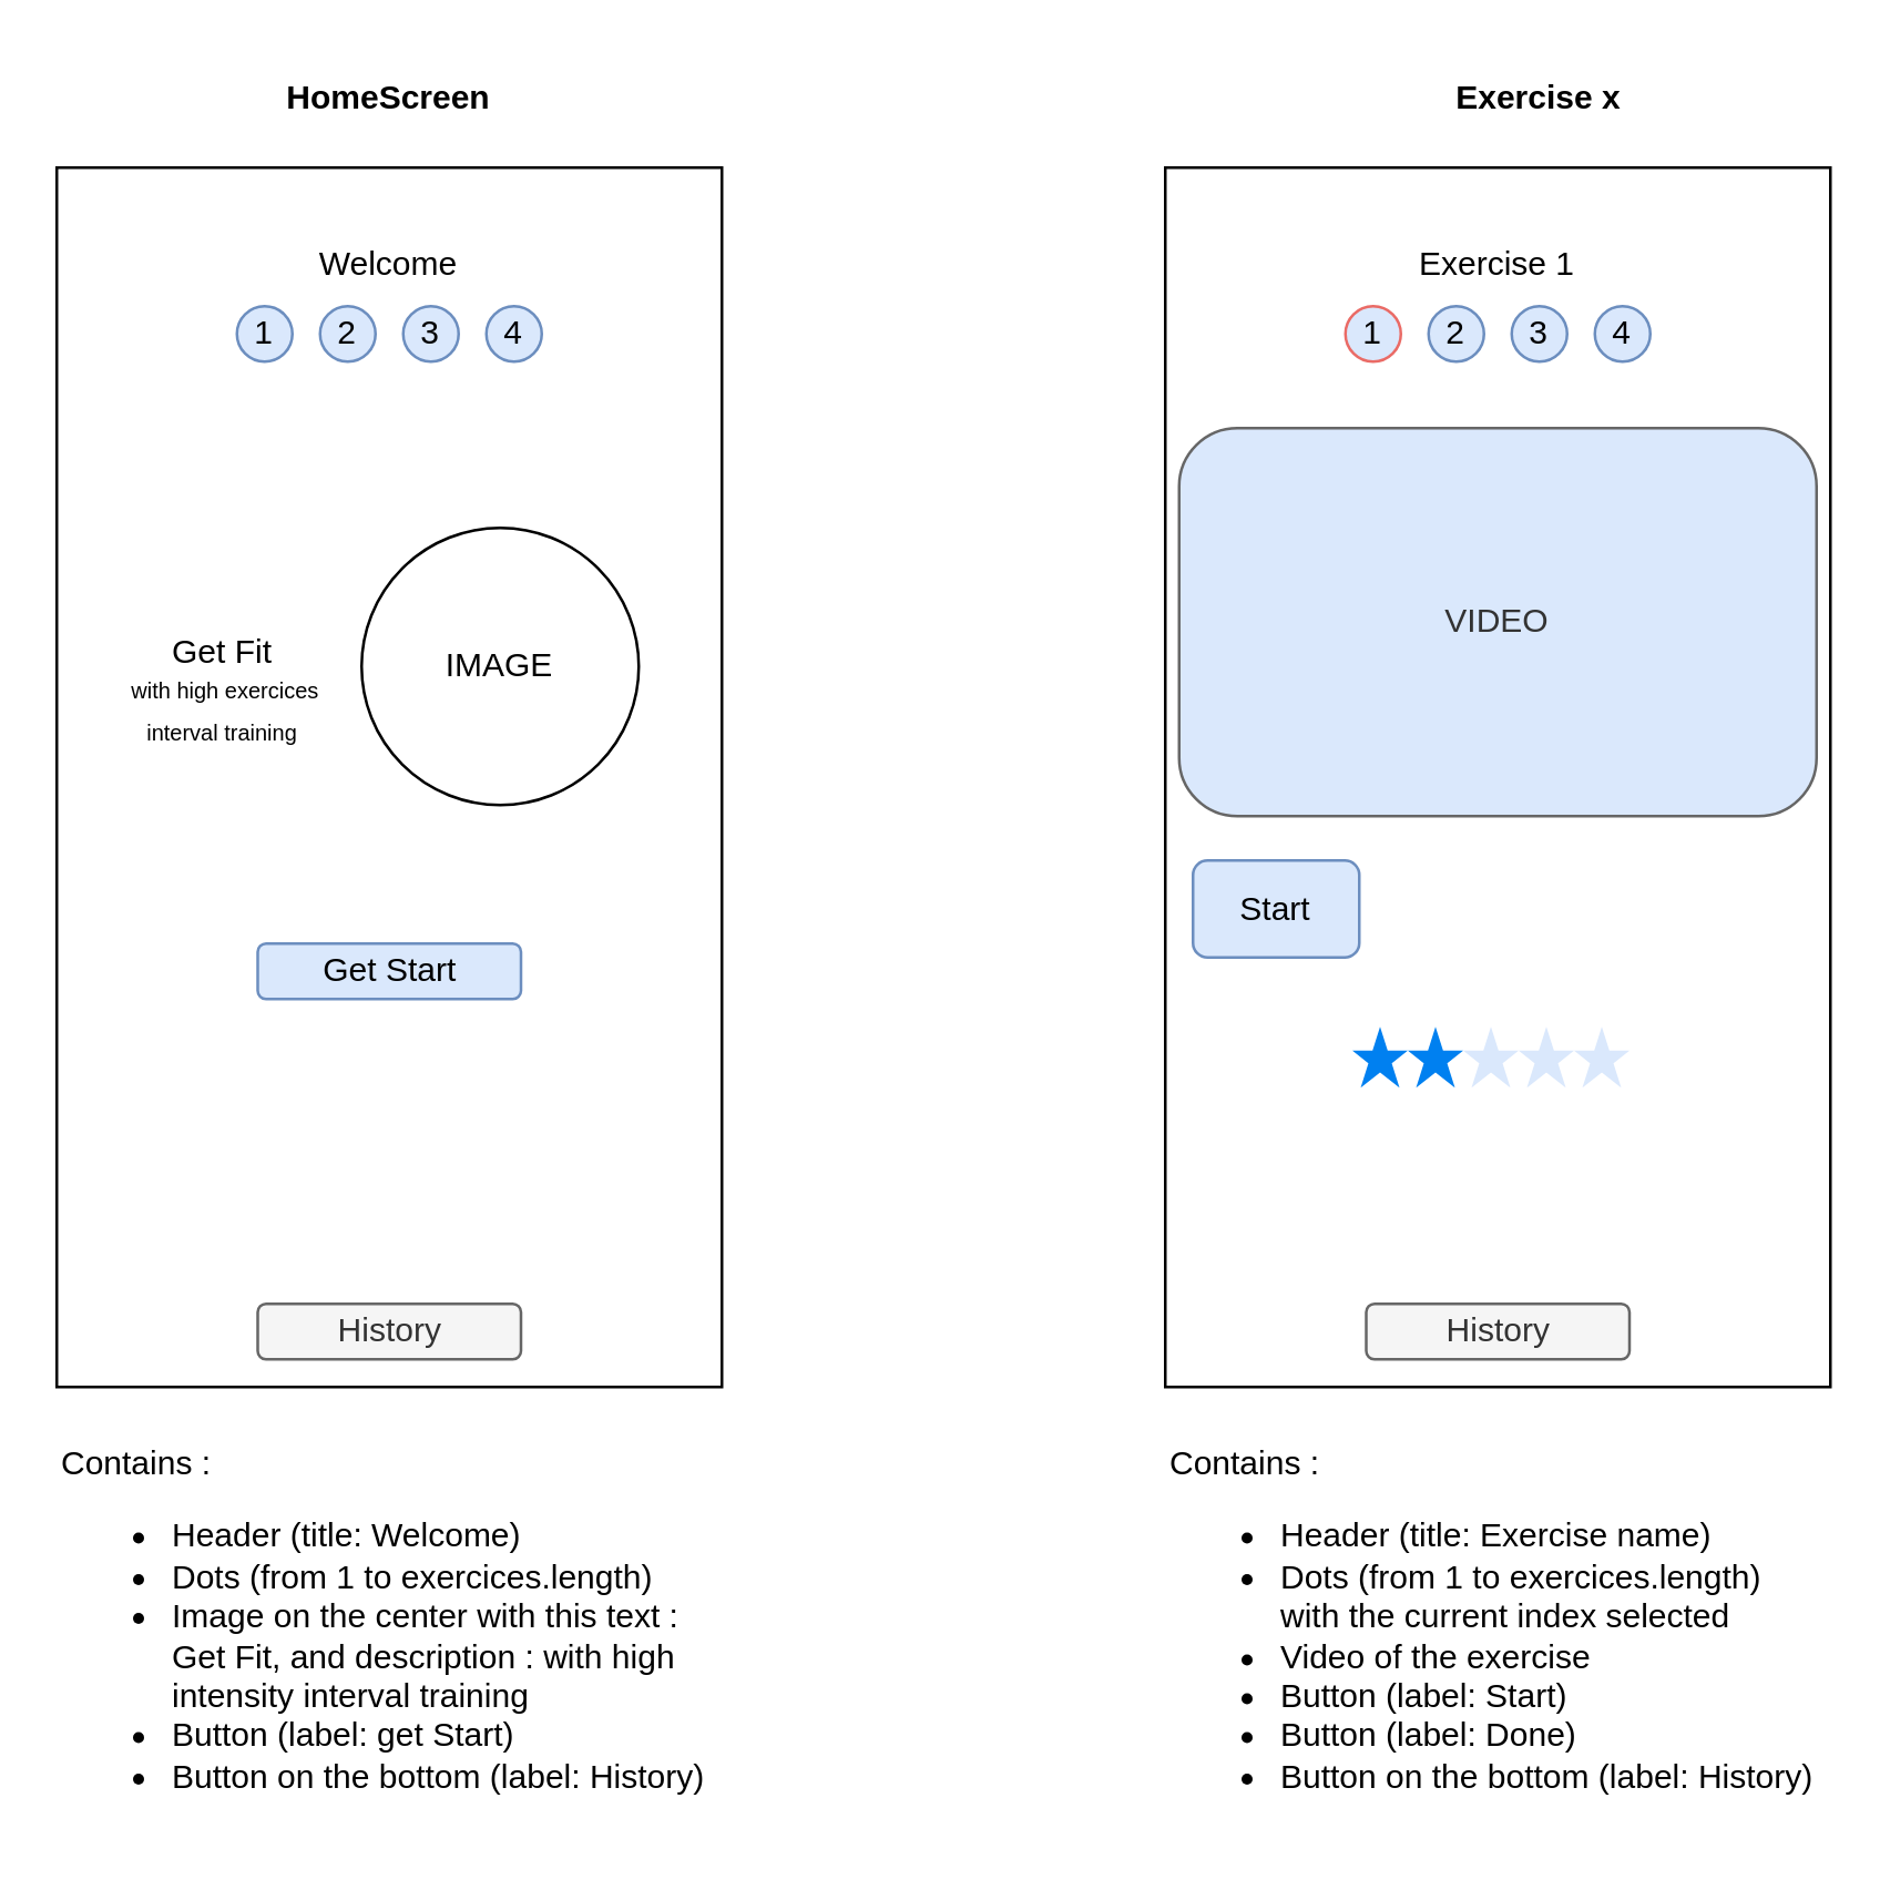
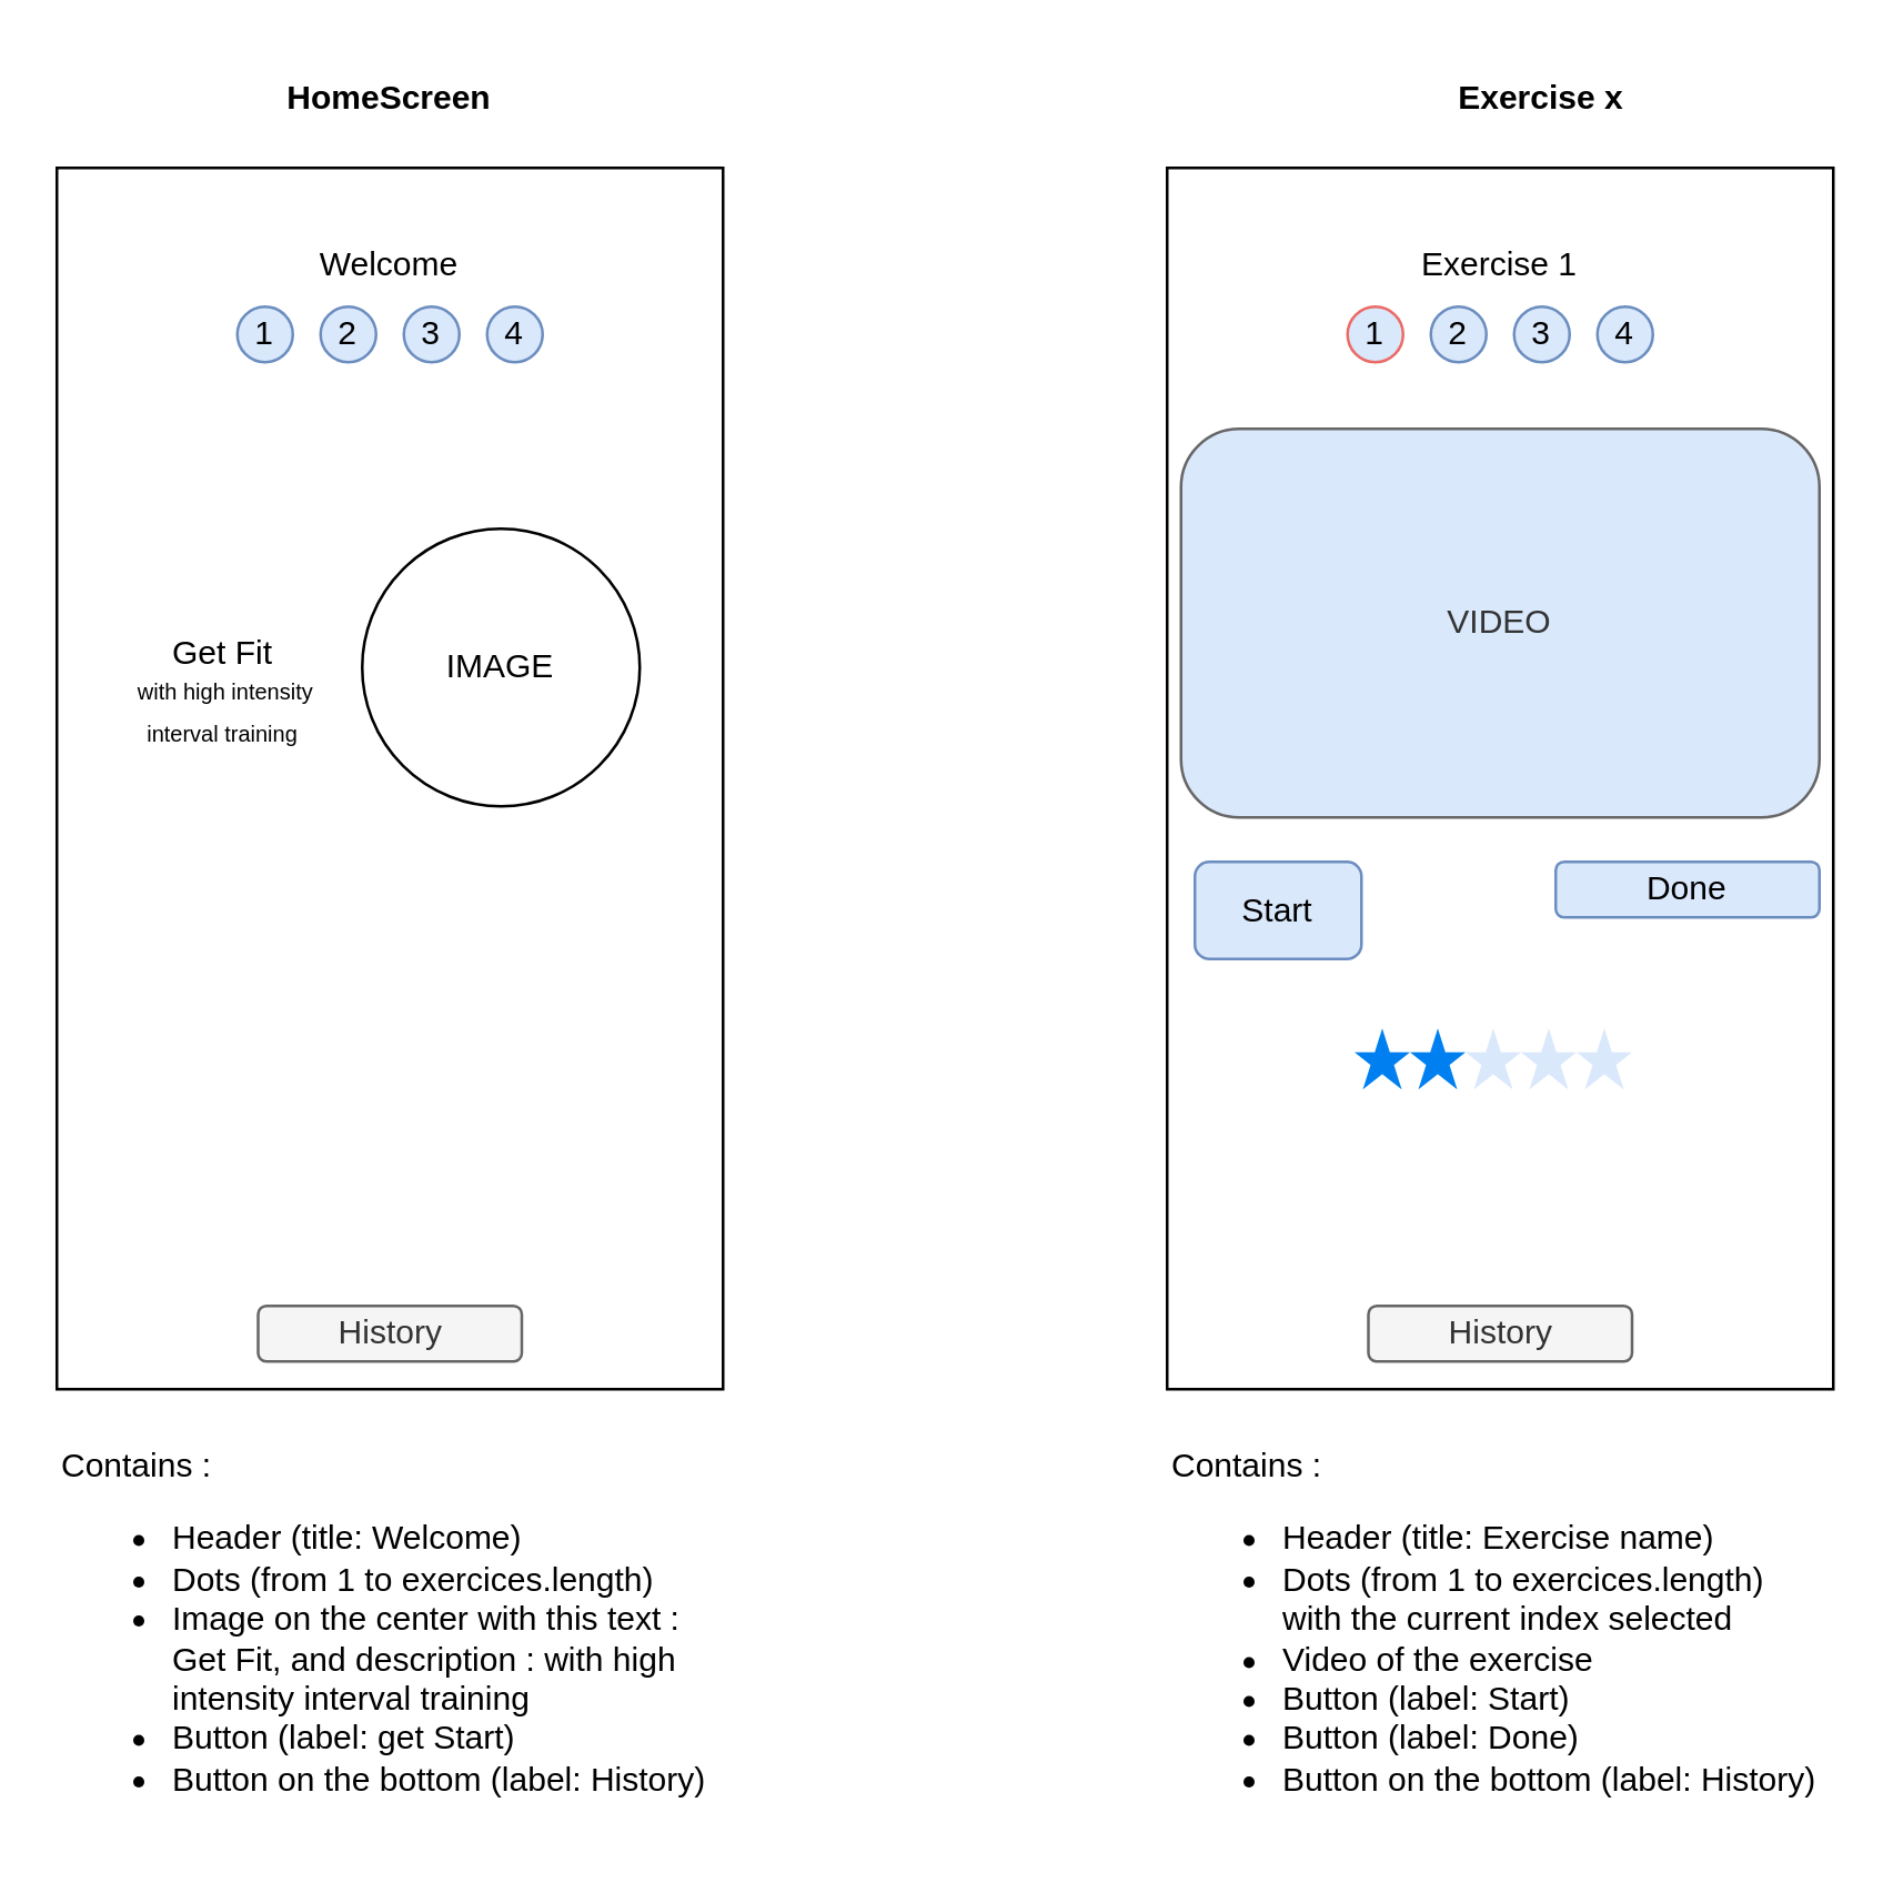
  <mxCell id="0" />
  <mxCell id="1" parent="0" />
  <mxCell id="2" value="" style="rounded=0;whiteSpace=wrap;html=1;" vertex="1" parent="1"><mxGeometry x="20" y="60" width="240" height="440" as="geometry" /></mxCell>
  <mxCell id="3" value="HomeScreen" style="text;html=1;strokeColor=none;fillColor=none;align=center;verticalAlign=middle;whiteSpace=wrap;rounded=0;fontStyle=1" vertex="1" parent="1"><mxGeometry x="110" y="20" width="60" height="30" as="geometry" /></mxCell>
  <mxCell id="4" value="Contains : &lt;br&gt;&lt;ul&gt;&lt;li&gt;Header (title: Welcome)&lt;/li&gt;&lt;li&gt;Dots (from 1 to exercices.length)&lt;/li&gt;&lt;li&gt;Image on the center with this text : Get Fit, and description : with high intensity interval training&lt;/li&gt;&lt;li&gt;Button (label: get Start)&lt;/li&gt;&lt;li&gt;Button on the bottom (label: History)&lt;/li&gt;&lt;/ul&gt;" style="text;html=1;strokeColor=none;fillColor=none;align=left;verticalAlign=middle;whiteSpace=wrap;rounded=0;" vertex="1" parent="1"><mxGeometry x="20" y="520" width="240" height="140" as="geometry" /></mxCell>
  <mxCell id="5" value="IMAGE" style="ellipse;whiteSpace=wrap;html=1;aspect=fixed;" vertex="1" parent="1"><mxGeometry x="130" y="190" width="100" height="100" as="geometry" /></mxCell>
  <mxCell id="6" value="Welcome" style="text;html=1;strokeColor=none;fillColor=none;align=center;verticalAlign=middle;whiteSpace=wrap;rounded=0;" vertex="1" parent="1"><mxGeometry x="110" y="80" width="60" height="30" as="geometry" /></mxCell>
  <mxCell id="7" value="" style="group" vertex="1" connectable="0" parent="1"><mxGeometry x="85" y="110" width="110" height="20" as="geometry" /></mxCell>
  <mxCell id="8" value="1" style="ellipse;whiteSpace=wrap;html=1;aspect=fixed;fillColor=#dae8fc;strokeColor=#6c8ebf;" vertex="1" parent="7"><mxGeometry width="20" height="20" as="geometry" /></mxCell>
  <mxCell id="9" value="2" style="ellipse;whiteSpace=wrap;html=1;aspect=fixed;fillColor=#dae8fc;strokeColor=#6c8ebf;" vertex="1" parent="7"><mxGeometry x="30" width="20" height="20" as="geometry" /></mxCell>
  <mxCell id="10" value="3" style="ellipse;whiteSpace=wrap;html=1;aspect=fixed;fillColor=#dae8fc;strokeColor=#6c8ebf;" vertex="1" parent="7"><mxGeometry x="60" width="20" height="20" as="geometry" /></mxCell>
  <mxCell id="11" value="4" style="ellipse;whiteSpace=wrap;html=1;aspect=fixed;fillColor=#dae8fc;strokeColor=#6c8ebf;" vertex="1" parent="7"><mxGeometry x="90" width="20" height="20" as="geometry" /></mxCell>
  <mxCell id="12" value="Get Fit" style="text;html=1;strokeColor=none;fillColor=none;align=center;verticalAlign=middle;whiteSpace=wrap;rounded=0;" vertex="1" parent="1"><mxGeometry x="50" y="220" width="60" height="30" as="geometry" /></mxCell>
- <mxCell id="13" value="&lt;font style=&quot;font-size: 8px;&quot;&gt;&amp;nbsp;with high exercices interval training&lt;/font&gt;" style="text;html=1;strokeColor=none;fillColor=none;align=center;verticalAlign=middle;whiteSpace=wrap;rounded=0;" vertex="1" parent="1"><mxGeometry x="40" y="240" width="80" height="30" as="geometry" /></mxCell>
- <mxCell id="14" value="Get Start" style="rounded=1;whiteSpace=wrap;html=1;fillColor=#dae8fc;strokeColor=#6c8ebf;" vertex="1" parent="1"><mxGeometry x="92.5" y="340" width="95" height="20" as="geometry" /></mxCell>
+ <mxCell id="13" value="&lt;font style=&quot;font-size: 8px;&quot;&gt;&amp;nbsp;with high intensity interval training&lt;/font&gt;" style="text;html=1;strokeColor=none;fillColor=none;align=center;verticalAlign=middle;whiteSpace=wrap;rounded=0;" vertex="1" parent="1"><mxGeometry x="40" y="240" width="80" height="30" as="geometry" /></mxCell>
  <mxCell id="15" value="History" style="rounded=1;whiteSpace=wrap;html=1;fillColor=#f5f5f5;strokeColor=#666666;fontColor=#333333;" vertex="1" parent="1"><mxGeometry x="92.5" y="470" width="95" height="20" as="geometry" /></mxCell>
  <mxCell id="16" value="" style="rounded=0;whiteSpace=wrap;html=1;" vertex="1" parent="1"><mxGeometry x="420" y="60" width="240" height="440" as="geometry" /></mxCell>
  <mxCell id="17" value="Exercise x" style="text;html=1;strokeColor=none;fillColor=none;align=center;verticalAlign=middle;whiteSpace=wrap;rounded=0;fontStyle=1" vertex="1" parent="1"><mxGeometry x="510" y="20" width="90" height="30" as="geometry" /></mxCell>
  <mxCell id="18" value="Contains : &lt;br&gt;&lt;ul&gt;&lt;li&gt;Header (title: Exercise name)&lt;/li&gt;&lt;li&gt;Dots (from 1 to exercices.length) with the current index selected&lt;/li&gt;&lt;li&gt;Video of the exercise&lt;/li&gt;&lt;li&gt;Button (label: Start)&lt;/li&gt;&lt;li&gt;Button (label: Done)&lt;/li&gt;&lt;li&gt;Button on the bottom (label: History)&lt;/li&gt;&lt;/ul&gt;" style="text;html=1;strokeColor=none;fillColor=none;align=left;verticalAlign=middle;whiteSpace=wrap;rounded=0;" vertex="1" parent="1"><mxGeometry x="420" y="520" width="240" height="140" as="geometry" /></mxCell>
  <mxCell id="19" value="Exercise 1" style="text;html=1;strokeColor=none;fillColor=none;align=center;verticalAlign=middle;whiteSpace=wrap;rounded=0;" vertex="1" parent="1"><mxGeometry x="510" y="80" width="60" height="30" as="geometry" /></mxCell>
  <mxCell id="20" value="" style="group" vertex="1" connectable="0" parent="1"><mxGeometry x="485" y="110" width="110" height="20" as="geometry" /></mxCell>
  <mxCell id="21" value="1" style="ellipse;whiteSpace=wrap;html=1;aspect=fixed;fillColor=#dae8fc;strokeColor=#EA6B66;" vertex="1" parent="20"><mxGeometry width="20" height="20" as="geometry" /></mxCell>
  <mxCell id="22" value="2" style="ellipse;whiteSpace=wrap;html=1;aspect=fixed;fillColor=#dae8fc;strokeColor=#6c8ebf;" vertex="1" parent="20"><mxGeometry x="30" width="20" height="20" as="geometry" /></mxCell>
  <mxCell id="23" value="3" style="ellipse;whiteSpace=wrap;html=1;aspect=fixed;fillColor=#dae8fc;strokeColor=#6c8ebf;" vertex="1" parent="20"><mxGeometry x="60" width="20" height="20" as="geometry" /></mxCell>
  <mxCell id="24" value="4" style="ellipse;whiteSpace=wrap;html=1;aspect=fixed;fillColor=#dae8fc;strokeColor=#6c8ebf;" vertex="1" parent="20"><mxGeometry x="90" width="20" height="20" as="geometry" /></mxCell>
  <mxCell id="25" value="History" style="rounded=1;whiteSpace=wrap;html=1;fillColor=#f5f5f5;strokeColor=#666666;fontColor=#333333;" vertex="1" parent="1"><mxGeometry x="492.5" y="470" width="95" height="20" as="geometry" /></mxCell>
  <mxCell id="26" value="VIDEO" style="rounded=1;whiteSpace=wrap;html=1;fillColor=#dae8fc;fontColor=#333333;strokeColor=#666666;" vertex="1" parent="1"><mxGeometry x="425" y="154" width="230" height="140" as="geometry" /></mxCell>
+ <mxCell id="27" value="Done" style="rounded=1;whiteSpace=wrap;html=1;fillColor=#dae8fc;strokeColor=#6c8ebf;" vertex="1" parent="1"><mxGeometry x="560" y="310" width="95" height="20" as="geometry" /></mxCell>
  <mxCell id="28" value="Start" style="rounded=1;whiteSpace=wrap;html=1;fillColor=#dae8fc;strokeColor=#6c8ebf;" vertex="1" parent="1"><mxGeometry x="430" y="310" width="60" height="35" as="geometry" /></mxCell>
  <mxCell id="29" value="" style="group" vertex="1" connectable="0" parent="1"><mxGeometry x="487.5" y="370" width="100" height="22" as="geometry" /></mxCell>
  <mxCell id="30" value="" style="html=1;verticalLabelPosition=bottom;labelBackgroundColor=#ffffff;verticalAlign=top;shadow=0;dashed=0;strokeWidth=2;shape=mxgraph.ios7.misc.star;fillColor=#dae8fc;strokeColor=#6c8ebf;sketch=0;" vertex="1" parent="29"><mxGeometry x="40" width="20" height="22" as="geometry" /></mxCell>
  <mxCell id="31" value="" style="html=1;verticalLabelPosition=bottom;labelBackgroundColor=#ffffff;verticalAlign=top;shadow=0;dashed=0;strokeWidth=2;shape=mxgraph.ios7.misc.star;fillColor=#0080f0;strokeColor=none;sketch=0;" vertex="1" parent="29"><mxGeometry x="20" width="20" height="22" as="geometry" /></mxCell>
  <mxCell id="32" value="" style="html=1;verticalLabelPosition=bottom;labelBackgroundColor=#ffffff;verticalAlign=top;shadow=0;dashed=0;strokeWidth=2;shape=mxgraph.ios7.misc.star;fillColor=#0080f0;strokeColor=none;sketch=0;" vertex="1" parent="29"><mxGeometry width="20" height="22" as="geometry" /></mxCell>
  <mxCell id="33" value="" style="html=1;verticalLabelPosition=bottom;labelBackgroundColor=#ffffff;verticalAlign=top;shadow=0;dashed=0;strokeWidth=2;shape=mxgraph.ios7.misc.star;fillColor=#dae8fc;strokeColor=#6c8ebf;sketch=0;" vertex="1" parent="29"><mxGeometry x="60" width="20" height="22" as="geometry" /></mxCell>
  <mxCell id="34" value="" style="html=1;verticalLabelPosition=bottom;labelBackgroundColor=#ffffff;verticalAlign=top;shadow=0;dashed=0;strokeWidth=2;shape=mxgraph.ios7.misc.star;fillColor=#dae8fc;strokeColor=#6c8ebf;sketch=0;" vertex="1" parent="29"><mxGeometry x="80" width="20" height="22" as="geometry" /></mxCell>
